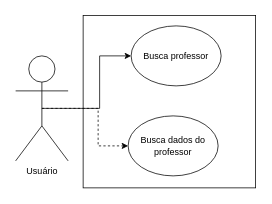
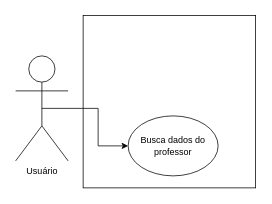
  <mxCell id="0" />
  <mxCell id="1" parent="0" />
  <mxCell id="2" value="" style="whiteSpace=wrap;html=1;aspect=fixed;" vertex="1" parent="1"><mxGeometry x="110" y="20" width="230" height="230" as="geometry" /></mxCell>
- <mxCell id="3" style="edgeStyle=orthogonalEdgeStyle;rounded=0;orthogonalLoop=1;jettySize=auto;html=1;exitX=0.5;exitY=0.5;exitDx=0;exitDy=0;exitPerimeter=0;dashed=1;" edge="1" parent="1" source="5" target="7"><mxGeometry relative="1" as="geometry"><mxPoint x="10" y="144" as="targetPoint" /></mxGeometry></mxCell>
- <mxCell id="4" style="edgeStyle=orthogonalEdgeStyle;rounded=0;orthogonalLoop=1;jettySize=auto;html=1;exitX=0.5;exitY=0.5;exitDx=0;exitDy=0;exitPerimeter=0;" edge="1" parent="1" source="5" target="6"><mxGeometry relative="1" as="geometry" /></mxCell>
+ <mxCell id="3" style="edgeStyle=orthogonalEdgeStyle;rounded=0;orthogonalLoop=1;jettySize=auto;html=1;exitX=0.5;exitY=0.5;exitDx=0;exitDy=0;exitPerimeter=0;" edge="1" parent="1" source="5" target="7"><mxGeometry relative="1" as="geometry"><mxPoint x="10" y="144" as="targetPoint" /></mxGeometry></mxCell>
  <mxCell id="5" value="Usuário" style="shape=umlActor;verticalLabelPosition=bottom;verticalAlign=top;html=1;outlineConnect=0;" vertex="1" parent="1"><mxGeometry x="20" y="74" width="70" height="140" as="geometry" /></mxCell>
- <mxCell id="6" value="Busca professor" style="ellipse;whiteSpace=wrap;html=1;" vertex="1" parent="1"><mxGeometry x="174" y="34" width="120" height="80" as="geometry" /></mxCell>
  <mxCell id="7" value="Busca dados do professor" style="ellipse;whiteSpace=wrap;html=1;" vertex="1" parent="1"><mxGeometry x="170" y="154" width="120" height="80" as="geometry" /></mxCell>
